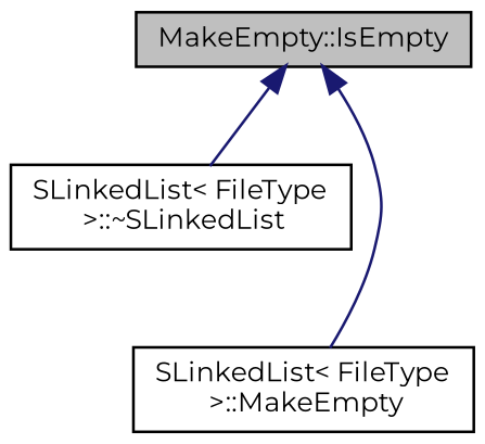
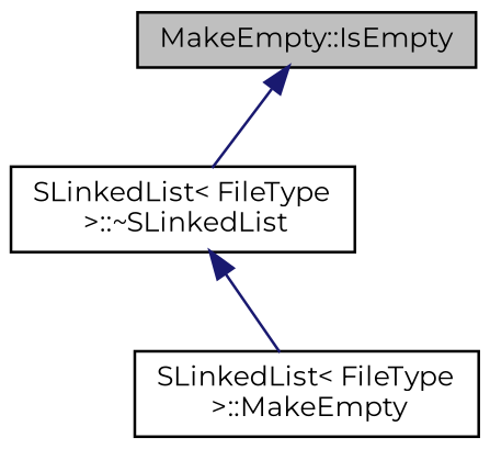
  digraph {
    fontname=Montserrat
    rankdir=TB
    node [color=black fillcolor=white fontname=Montserrat fontsize=10 shape=record style=filled]
    edge [color=midnightblue dir=back fontname=Montserrat fontsize=10 labelfontname=Helvetica labelfontsize=10 style=solid]
    n1 [fillcolor=grey75 fontcolor=black height=0.2 label="MakeEmpty::IsEmpty" width=0.4]
    n2 [height=0.2 label="SLinkedList\< FileType\l \>::~SLinkedList" width=0.4]
    n3 [height=0.2 label="SLinkedList\< FileType\l \>::MakeEmpty" width=0.4]
    n1 -> n2
-   n1 -> n3
+   n2 -> n3
  }
